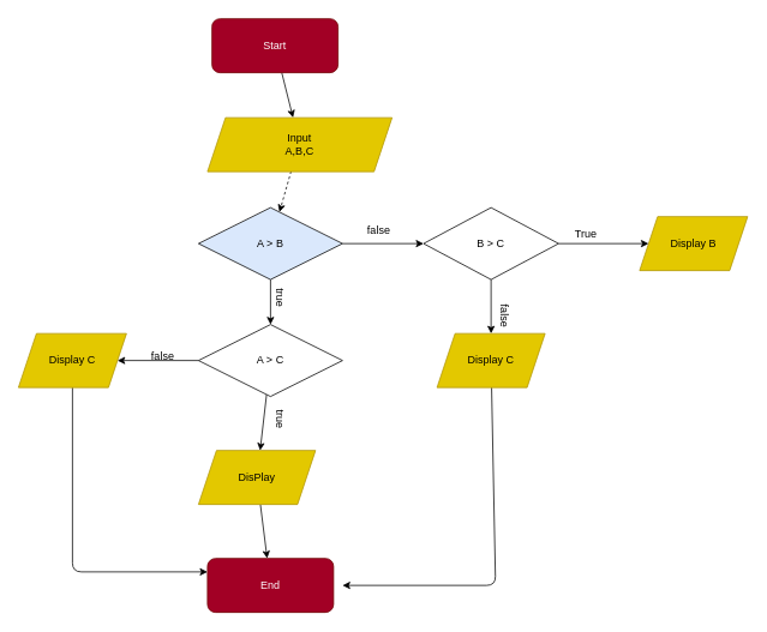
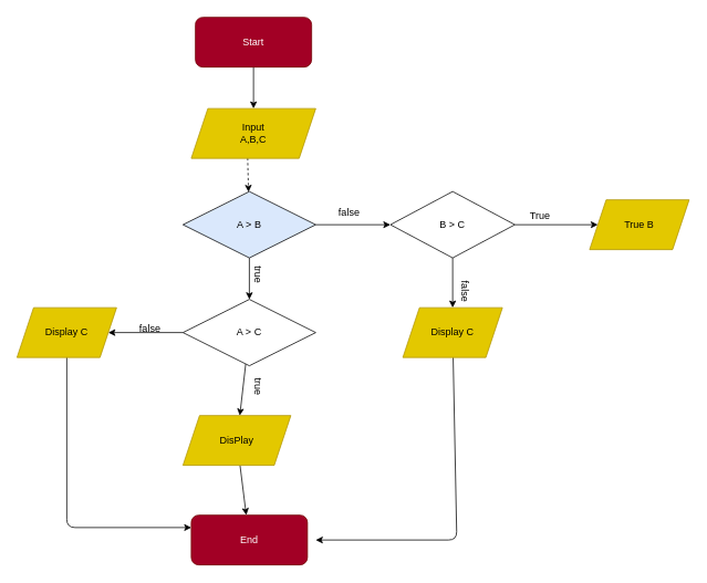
  <mxCell id="0" />
  <mxCell id="1" parent="0" />
  <mxCell id="2" value="" style="edgeStyle=none;html=1;" parent="1" source="3" target="6" edge="1"><mxGeometry relative="1" as="geometry" /></mxCell>
  <mxCell id="3" value="Start" style="rounded=1;whiteSpace=wrap;html=1;fillColor=#a20025;fontColor=#ffffff;strokeColor=#6F0000;" parent="1" vertex="1"><mxGeometry x="235" y="20" width="140" height="60" as="geometry" /></mxCell>
  <mxCell id="4" value="End" style="rounded=1;whiteSpace=wrap;html=1;fillColor=#a20025;fontColor=#ffffff;strokeColor=#6F0000;" parent="1" vertex="1"><mxGeometry x="230" y="620" width="140" height="60" as="geometry" /></mxCell>
  <mxCell id="5" value="" style="edgeStyle=none;html=1;exitX=0.453;exitY=0.993;exitDx=0;exitDy=0;exitPerimeter=0;dashed=1;" edge="1" parent="1" source="6" target="9"><mxGeometry relative="1" as="geometry" /></mxCell>
- <mxCell id="6" value="Input&lt;br&gt;A,B,C" style="shape=parallelogram;perimeter=parallelogramPerimeter;whiteSpace=wrap;html=1;fixedSize=1;fillColor=#e3c800;fontColor=#000000;strokeColor=#B09500;" parent="1" vertex="1"><mxGeometry x="230" y="130" width="205" height="60" as="geometry" /></mxCell>
+ <mxCell id="6" value="Input&lt;br&gt;A,B,C" style="shape=parallelogram;perimeter=parallelogramPerimeter;whiteSpace=wrap;html=1;fixedSize=1;fillColor=#e3c800;fontColor=#000000;strokeColor=#B09500;" parent="1" vertex="1"><mxGeometry x="230" y="130" width="150" height="60" as="geometry" /></mxCell>
  <mxCell id="7" value="" style="edgeStyle=none;html=1;" edge="1" parent="1" source="9" target="12"><mxGeometry relative="1" as="geometry" /></mxCell>
  <mxCell id="8" value="" style="edgeStyle=none;html=1;" edge="1" parent="1" source="9" target="20"><mxGeometry relative="1" as="geometry" /></mxCell>
  <mxCell id="9" value="A &amp;gt; B" style="rhombus;whiteSpace=wrap;html=1;fillColor=#dae8fc;" vertex="1" parent="1"><mxGeometry x="220" y="230" width="160" height="80" as="geometry" /></mxCell>
  <mxCell id="10" value="" style="edgeStyle=none;html=1;" edge="1" parent="1" source="12" target="14"><mxGeometry relative="1" as="geometry" /></mxCell>
  <mxCell id="11" value="" style="edgeStyle=none;html=1;" edge="1" parent="1" source="12"><mxGeometry relative="1" as="geometry"><mxPoint x="130" y="400" as="targetPoint" /></mxGeometry></mxCell>
  <mxCell id="12" value="A &amp;gt; C" style="rhombus;whiteSpace=wrap;html=1;" vertex="1" parent="1"><mxGeometry x="220" y="360" width="160" height="80" as="geometry" /></mxCell>
  <mxCell id="13" value="" style="edgeStyle=none;html=1;" edge="1" parent="1" source="14" target="4"><mxGeometry relative="1" as="geometry" /></mxCell>
  <mxCell id="14" value="DisPlay" style="shape=parallelogram;perimeter=parallelogramPerimeter;whiteSpace=wrap;html=1;fixedSize=1;fillColor=#e3c800;fontColor=#000000;strokeColor=#B09500;" vertex="1" parent="1"><mxGeometry x="220" y="500" width="130" height="60" as="geometry" /></mxCell>
  <mxCell id="15" value="false" style="text;html=1;align=center;verticalAlign=middle;resizable=0;points=[];autosize=1;strokeColor=none;fillColor=none;" vertex="1" parent="1"><mxGeometry x="155" y="380" width="50" height="30" as="geometry" /></mxCell>
  <mxCell id="16" value="true" style="text;html=1;align=center;verticalAlign=middle;resizable=0;points=[];autosize=1;strokeColor=none;fillColor=none;rotation=90;" vertex="1" parent="1"><mxGeometry x="290" y="450" width="40" height="30" as="geometry" /></mxCell>
  <mxCell id="17" value="true" style="text;html=1;align=center;verticalAlign=middle;resizable=0;points=[];autosize=1;strokeColor=none;fillColor=none;rotation=90;" vertex="1" parent="1"><mxGeometry x="290" y="315" width="40" height="30" as="geometry" /></mxCell>
  <mxCell id="18" value="" style="edgeStyle=none;html=1;" edge="1" parent="1" source="20" target="23"><mxGeometry relative="1" as="geometry" /></mxCell>
  <mxCell id="19" value="" style="edgeStyle=none;html=1;" edge="1" parent="1" source="20" target="25"><mxGeometry relative="1" as="geometry" /></mxCell>
  <mxCell id="20" value="B &amp;gt; C" style="rhombus;whiteSpace=wrap;html=1;" vertex="1" parent="1"><mxGeometry x="470" y="230" width="150" height="80" as="geometry" /></mxCell>
  <mxCell id="21" value="false" style="text;html=1;align=center;verticalAlign=middle;resizable=0;points=[];autosize=1;strokeColor=none;fillColor=none;" vertex="1" parent="1"><mxGeometry x="395" y="240" width="50" height="30" as="geometry" /></mxCell>
  <mxCell id="22" style="edgeStyle=none;html=1;" edge="1" parent="1" source="23"><mxGeometry relative="1" as="geometry"><mxPoint x="380" y="650" as="targetPoint" /><Array as="points"><mxPoint x="550" y="650" /></Array></mxGeometry></mxCell>
  <mxCell id="23" value="Display C" style="shape=parallelogram;perimeter=parallelogramPerimeter;whiteSpace=wrap;html=1;fixedSize=1;fillColor=#e3c800;fontColor=#000000;strokeColor=#B09500;" vertex="1" parent="1"><mxGeometry x="485" y="370" width="120" height="60" as="geometry" /></mxCell>
  <mxCell id="24" value="false" style="text;html=1;align=center;verticalAlign=middle;resizable=0;points=[];autosize=1;strokeColor=none;fillColor=none;rotation=90;" vertex="1" parent="1"><mxGeometry x="535" y="335" width="50" height="30" as="geometry" /></mxCell>
- <mxCell id="25" value="Display B" style="shape=parallelogram;perimeter=parallelogramPerimeter;whiteSpace=wrap;html=1;fixedSize=1;fillColor=#e3c800;fontColor=#000000;strokeColor=#B09500;" vertex="1" parent="1"><mxGeometry x="710" y="240" width="120" height="60" as="geometry" /></mxCell>
+ <mxCell id="25" value="True B" style="shape=parallelogram;perimeter=parallelogramPerimeter;whiteSpace=wrap;html=1;fixedSize=1;fillColor=#e3c800;fontColor=#000000;strokeColor=#B09500;" vertex="1" parent="1"><mxGeometry x="710" y="240" width="120" height="60" as="geometry" /></mxCell>
  <mxCell id="26" value="True" style="text;html=1;align=center;verticalAlign=middle;resizable=0;points=[];autosize=1;strokeColor=none;fillColor=none;" vertex="1" parent="1"><mxGeometry x="625" y="245" width="50" height="30" as="geometry" /></mxCell>
  <mxCell id="27" style="edgeStyle=none;html=1;entryX=0;entryY=0.25;entryDx=0;entryDy=0;" edge="1" parent="1" source="28" target="4"><mxGeometry relative="1" as="geometry"><Array as="points"><mxPoint x="80" y="635" /></Array></mxGeometry></mxCell>
  <mxCell id="28" value="Display C" style="shape=parallelogram;perimeter=parallelogramPerimeter;whiteSpace=wrap;html=1;fixedSize=1;fillColor=#e3c800;fontColor=#000000;strokeColor=#B09500;" vertex="1" parent="1"><mxGeometry x="20" y="370" width="120" height="60" as="geometry" /></mxCell>
